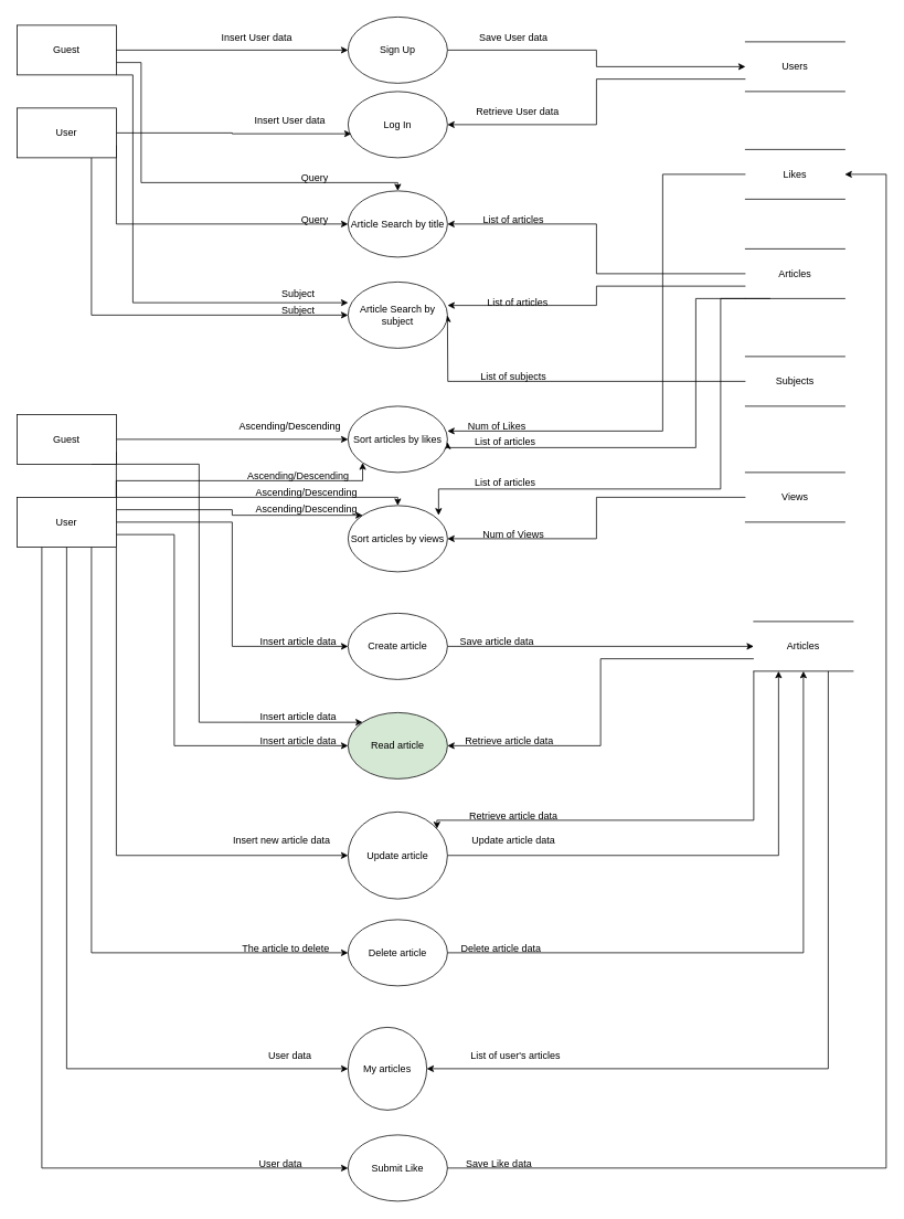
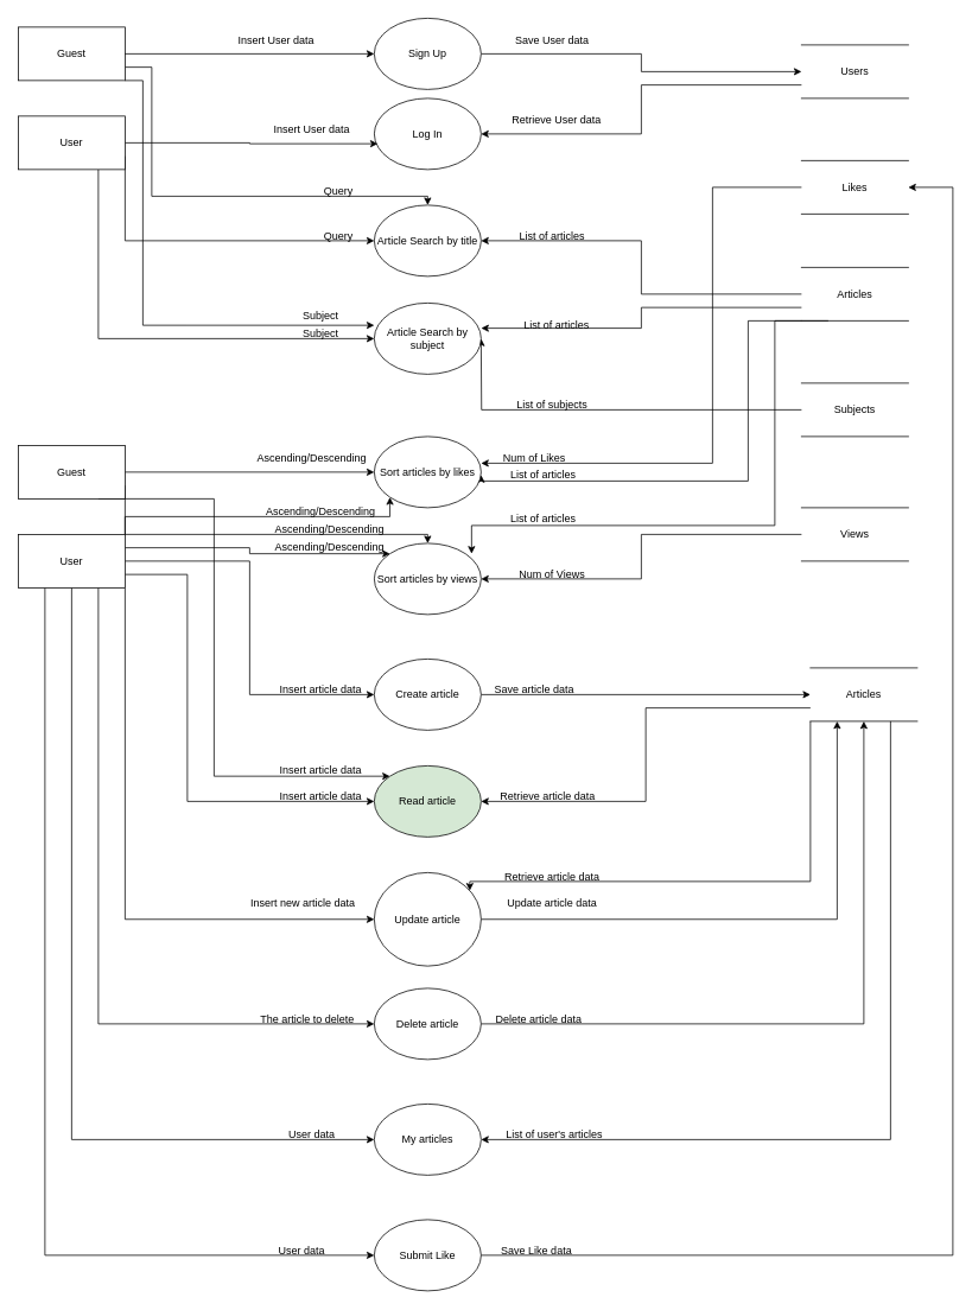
  <mxCell id="0" />
  <mxCell id="1" parent="0" />
  <mxCell id="2" style="edgeStyle=orthogonalEdgeStyle;rounded=0;orthogonalLoop=1;jettySize=auto;html=1;exitX=1;exitY=0.5;exitDx=0;exitDy=0;entryX=0.033;entryY=0.638;entryDx=0;entryDy=0;entryPerimeter=0;" edge="1" parent="1" source="5" target="27"><mxGeometry relative="1" as="geometry" /></mxCell>
  <mxCell id="3" style="edgeStyle=orthogonalEdgeStyle;rounded=0;orthogonalLoop=1;jettySize=auto;html=1;exitX=1;exitY=0.75;exitDx=0;exitDy=0;entryX=0;entryY=0.5;entryDx=0;entryDy=0;" edge="1" parent="1" source="5" target="30"><mxGeometry relative="1" as="geometry"><Array as="points"><mxPoint x="140" y="270" /></Array></mxGeometry></mxCell>
  <mxCell id="4" style="edgeStyle=orthogonalEdgeStyle;rounded=0;orthogonalLoop=1;jettySize=auto;html=1;exitX=0.75;exitY=1;exitDx=0;exitDy=0;entryX=0;entryY=0.5;entryDx=0;entryDy=0;" edge="1" parent="1" source="5" target="34"><mxGeometry relative="1" as="geometry" /></mxCell>
  <mxCell id="5" value="User" style="rounded=0;whiteSpace=wrap;html=1;" vertex="1" parent="1"><mxGeometry x="20" y="130" width="120" height="60" as="geometry" /></mxCell>
  <mxCell id="6" style="edgeStyle=orthogonalEdgeStyle;rounded=0;orthogonalLoop=1;jettySize=auto;html=1;exitX=0;exitY=0.75;exitDx=0;exitDy=0;" edge="1" parent="1" source="7" target="27"><mxGeometry relative="1" as="geometry" /></mxCell>
  <mxCell id="7" value="Users" style="shape=partialRectangle;whiteSpace=wrap;html=1;left=0;right=0;fillColor=none;" vertex="1" parent="1"><mxGeometry x="900" y="50" width="120" height="60" as="geometry" /></mxCell>
  <mxCell id="8" style="edgeStyle=orthogonalEdgeStyle;rounded=0;orthogonalLoop=1;jettySize=auto;html=1;exitX=1;exitY=0.5;exitDx=0;exitDy=0;entryX=0;entryY=0.5;entryDx=0;entryDy=0;" edge="1" parent="1" source="11" target="24"><mxGeometry relative="1" as="geometry"><Array as="points"><mxPoint x="130" y="60" /></Array></mxGeometry></mxCell>
  <mxCell id="9" style="edgeStyle=orthogonalEdgeStyle;rounded=0;orthogonalLoop=1;jettySize=auto;html=1;exitX=1;exitY=0.75;exitDx=0;exitDy=0;" edge="1" parent="1" source="11" target="30"><mxGeometry relative="1" as="geometry"><Array as="points"><mxPoint x="170" y="75" /><mxPoint x="170" y="220" /><mxPoint x="480" y="220" /></Array></mxGeometry></mxCell>
  <mxCell id="10" style="edgeStyle=orthogonalEdgeStyle;rounded=0;orthogonalLoop=1;jettySize=auto;html=1;exitX=1;exitY=1;exitDx=0;exitDy=0;entryX=0;entryY=0.313;entryDx=0;entryDy=0;entryPerimeter=0;" edge="1" parent="1" source="11" target="34"><mxGeometry relative="1" as="geometry"><Array as="points"><mxPoint x="160" y="90" /><mxPoint x="160" y="365" /></Array></mxGeometry></mxCell>
  <mxCell id="11" value="Guest" style="rounded=0;whiteSpace=wrap;html=1;" vertex="1" parent="1"><mxGeometry x="20" y="30" width="120" height="60" as="geometry" /></mxCell>
  <mxCell id="12" style="edgeStyle=orthogonalEdgeStyle;rounded=0;orthogonalLoop=1;jettySize=auto;html=1;exitX=0;exitY=0.5;exitDx=0;exitDy=0;entryX=1;entryY=0.375;entryDx=0;entryDy=0;entryPerimeter=0;" edge="1" parent="1" source="13" target="39"><mxGeometry relative="1" as="geometry"><Array as="points"><mxPoint x="800" y="210" /><mxPoint x="800" y="520" /></Array></mxGeometry></mxCell>
  <mxCell id="13" value="Likes" style="shape=partialRectangle;whiteSpace=wrap;html=1;left=0;right=0;fillColor=none;" vertex="1" parent="1"><mxGeometry x="900" y="180" width="120" height="60" as="geometry" /></mxCell>
  <mxCell id="14" style="edgeStyle=orthogonalEdgeStyle;rounded=0;orthogonalLoop=1;jettySize=auto;html=1;exitX=0;exitY=0.5;exitDx=0;exitDy=0;" edge="1" parent="1" source="18" target="30"><mxGeometry relative="1" as="geometry" /></mxCell>
  <mxCell id="15" style="edgeStyle=orthogonalEdgeStyle;rounded=0;orthogonalLoop=1;jettySize=auto;html=1;exitX=0;exitY=0.75;exitDx=0;exitDy=0;entryX=1.001;entryY=0.354;entryDx=0;entryDy=0;entryPerimeter=0;" edge="1" parent="1" source="18" target="34"><mxGeometry relative="1" as="geometry" /></mxCell>
  <mxCell id="16" style="edgeStyle=orthogonalEdgeStyle;rounded=0;orthogonalLoop=1;jettySize=auto;html=1;exitX=0;exitY=1;exitDx=0;exitDy=0;entryX=1.001;entryY=0.543;entryDx=0;entryDy=0;entryPerimeter=0;" edge="1" parent="1" source="18" target="39"><mxGeometry relative="1" as="geometry"><Array as="points"><mxPoint x="840" y="360" /><mxPoint x="840" y="540" /><mxPoint x="540" y="540" /></Array></mxGeometry></mxCell>
  <mxCell id="17" style="edgeStyle=orthogonalEdgeStyle;rounded=0;orthogonalLoop=1;jettySize=auto;html=1;exitX=0.25;exitY=1;exitDx=0;exitDy=0;entryX=0.911;entryY=0.146;entryDx=0;entryDy=0;entryPerimeter=0;" edge="1" parent="1" source="18" target="40"><mxGeometry relative="1" as="geometry"><Array as="points"><mxPoint x="870" y="360" /><mxPoint x="870" y="590" /><mxPoint x="529" y="590" /></Array></mxGeometry></mxCell>
  <mxCell id="18" value="Articles" style="shape=partialRectangle;whiteSpace=wrap;html=1;left=0;right=0;fillColor=none;" vertex="1" parent="1"><mxGeometry x="900" y="300" width="120" height="60" as="geometry" /></mxCell>
  <mxCell id="19" style="edgeStyle=orthogonalEdgeStyle;rounded=0;orthogonalLoop=1;jettySize=auto;html=1;exitX=0;exitY=0.5;exitDx=0;exitDy=0;" edge="1" parent="1" source="20"><mxGeometry relative="1" as="geometry"><mxPoint x="540" y="380" as="targetPoint" /></mxGeometry></mxCell>
  <mxCell id="20" value="Subjects" style="shape=partialRectangle;whiteSpace=wrap;html=1;left=0;right=0;fillColor=none;" vertex="1" parent="1"><mxGeometry x="900" y="430" width="120" height="60" as="geometry" /></mxCell>
  <mxCell id="21" style="edgeStyle=orthogonalEdgeStyle;rounded=0;orthogonalLoop=1;jettySize=auto;html=1;exitX=0;exitY=0.5;exitDx=0;exitDy=0;entryX=1;entryY=0.5;entryDx=0;entryDy=0;" edge="1" parent="1" source="22" target="40"><mxGeometry relative="1" as="geometry" /></mxCell>
  <mxCell id="22" value="Views" style="shape=partialRectangle;whiteSpace=wrap;html=1;left=0;right=0;fillColor=none;" vertex="1" parent="1"><mxGeometry x="900" y="570" width="120" height="60" as="geometry" /></mxCell>
  <mxCell id="23" style="edgeStyle=orthogonalEdgeStyle;rounded=0;orthogonalLoop=1;jettySize=auto;html=1;exitX=1;exitY=0.5;exitDx=0;exitDy=0;" edge="1" parent="1" source="24" target="7"><mxGeometry relative="1" as="geometry" /></mxCell>
  <mxCell id="24" value="Sign Up" style="ellipse;whiteSpace=wrap;html=1;" vertex="1" parent="1"><mxGeometry x="420" y="20" width="120" height="80" as="geometry" /></mxCell>
  <mxCell id="25" value="Insert User data" style="text;html=1;strokeColor=none;fillColor=none;align=center;verticalAlign=middle;whiteSpace=wrap;rounded=0;" vertex="1" parent="1"><mxGeometry x="260" y="30" width="100" height="30" as="geometry" /></mxCell>
  <mxCell id="26" value="Save User data" style="text;html=1;strokeColor=none;fillColor=none;align=center;verticalAlign=middle;whiteSpace=wrap;rounded=0;" vertex="1" parent="1"><mxGeometry x="570" y="30" width="100" height="30" as="geometry" /></mxCell>
  <mxCell id="27" value="Log In" style="ellipse;whiteSpace=wrap;html=1;" vertex="1" parent="1"><mxGeometry x="420" y="110" width="120" height="80" as="geometry" /></mxCell>
  <mxCell id="28" value="Insert User data" style="text;html=1;strokeColor=none;fillColor=none;align=center;verticalAlign=middle;whiteSpace=wrap;rounded=0;" vertex="1" parent="1"><mxGeometry x="300" y="130" width="100" height="30" as="geometry" /></mxCell>
  <mxCell id="29" value="Retrieve User data" style="text;html=1;strokeColor=none;fillColor=none;align=center;verticalAlign=middle;whiteSpace=wrap;rounded=0;" vertex="1" parent="1"><mxGeometry x="570" y="120" width="110" height="30" as="geometry" /></mxCell>
  <mxCell id="30" value="Article Search by title" style="ellipse;whiteSpace=wrap;html=1;" vertex="1" parent="1"><mxGeometry x="420" y="230" width="120" height="80" as="geometry" /></mxCell>
  <mxCell id="31" value="Query" style="text;html=1;strokeColor=none;fillColor=none;align=center;verticalAlign=middle;whiteSpace=wrap;rounded=0;" vertex="1" parent="1"><mxGeometry x="330" y="200" width="100" height="30" as="geometry" /></mxCell>
  <mxCell id="32" value="Query" style="text;html=1;strokeColor=none;fillColor=none;align=center;verticalAlign=middle;whiteSpace=wrap;rounded=0;" vertex="1" parent="1"><mxGeometry x="330" y="250" width="100" height="30" as="geometry" /></mxCell>
  <mxCell id="33" value="List of articles" style="text;html=1;strokeColor=none;fillColor=none;align=center;verticalAlign=middle;whiteSpace=wrap;rounded=0;" vertex="1" parent="1"><mxGeometry x="560" y="250" width="120" height="30" as="geometry" /></mxCell>
  <mxCell id="34" value="Article Search by subject" style="ellipse;whiteSpace=wrap;html=1;" vertex="1" parent="1"><mxGeometry x="420" y="340" width="120" height="80" as="geometry" /></mxCell>
  <mxCell id="35" value="Subject" style="text;html=1;strokeColor=none;fillColor=none;align=center;verticalAlign=middle;whiteSpace=wrap;rounded=0;" vertex="1" parent="1"><mxGeometry x="310" y="340" width="100" height="30" as="geometry" /></mxCell>
  <mxCell id="36" value="Subject" style="text;html=1;strokeColor=none;fillColor=none;align=center;verticalAlign=middle;whiteSpace=wrap;rounded=0;" vertex="1" parent="1"><mxGeometry x="310" y="360" width="100" height="30" as="geometry" /></mxCell>
  <mxCell id="37" value="List of articles" style="text;html=1;strokeColor=none;fillColor=none;align=center;verticalAlign=middle;whiteSpace=wrap;rounded=0;" vertex="1" parent="1"><mxGeometry x="565" y="350" width="120" height="30" as="geometry" /></mxCell>
  <mxCell id="38" value="List of subjects" style="text;html=1;strokeColor=none;fillColor=none;align=center;verticalAlign=middle;whiteSpace=wrap;rounded=0;" vertex="1" parent="1"><mxGeometry x="560" y="440" width="120" height="30" as="geometry" /></mxCell>
  <mxCell id="39" value="Sort articles by likes" style="ellipse;whiteSpace=wrap;html=1;" vertex="1" parent="1"><mxGeometry x="420" y="490" width="120" height="80" as="geometry" /></mxCell>
  <mxCell id="40" value="Sort articles by views" style="ellipse;whiteSpace=wrap;html=1;" vertex="1" parent="1"><mxGeometry x="420" y="610" width="120" height="80" as="geometry" /></mxCell>
  <mxCell id="41" style="edgeStyle=orthogonalEdgeStyle;rounded=0;orthogonalLoop=1;jettySize=auto;html=1;exitX=1;exitY=0;exitDx=0;exitDy=0;entryX=0;entryY=1;entryDx=0;entryDy=0;" edge="1" parent="1" source="49" target="39"><mxGeometry relative="1" as="geometry"><Array as="points"><mxPoint x="140" y="580" /><mxPoint x="438" y="580" /></Array></mxGeometry></mxCell>
  <mxCell id="42" style="edgeStyle=orthogonalEdgeStyle;rounded=0;orthogonalLoop=1;jettySize=auto;html=1;exitX=1;exitY=0.25;exitDx=0;exitDy=0;entryX=0;entryY=0;entryDx=0;entryDy=0;" edge="1" parent="1" source="49" target="40"><mxGeometry relative="1" as="geometry" /></mxCell>
  <mxCell id="43" style="edgeStyle=orthogonalEdgeStyle;rounded=0;orthogonalLoop=1;jettySize=auto;html=1;exitX=1;exitY=0.5;exitDx=0;exitDy=0;entryX=0;entryY=0.5;entryDx=0;entryDy=0;" edge="1" parent="1" source="49" target="63"><mxGeometry relative="1" as="geometry" /></mxCell>
  <mxCell id="44" style="edgeStyle=orthogonalEdgeStyle;rounded=0;orthogonalLoop=1;jettySize=auto;html=1;exitX=1;exitY=0.75;exitDx=0;exitDy=0;entryX=0;entryY=0.5;entryDx=0;entryDy=0;" edge="1" parent="1" source="49" target="70"><mxGeometry relative="1" as="geometry"><Array as="points"><mxPoint x="210" y="645" /><mxPoint x="210" y="900" /></Array></mxGeometry></mxCell>
  <mxCell id="45" style="edgeStyle=orthogonalEdgeStyle;rounded=0;orthogonalLoop=1;jettySize=auto;html=1;exitX=1;exitY=1;exitDx=0;exitDy=0;entryX=0;entryY=0.5;entryDx=0;entryDy=0;" edge="1" parent="1" source="49" target="75"><mxGeometry relative="1" as="geometry" /></mxCell>
  <mxCell id="46" style="edgeStyle=orthogonalEdgeStyle;rounded=0;orthogonalLoop=1;jettySize=auto;html=1;exitX=0.75;exitY=1;exitDx=0;exitDy=0;entryX=0;entryY=0.5;entryDx=0;entryDy=0;" edge="1" parent="1" source="49" target="80"><mxGeometry relative="1" as="geometry" /></mxCell>
  <mxCell id="47" style="edgeStyle=orthogonalEdgeStyle;rounded=0;orthogonalLoop=1;jettySize=auto;html=1;exitX=0.5;exitY=1;exitDx=0;exitDy=0;entryX=0;entryY=0.5;entryDx=0;entryDy=0;" edge="1" parent="1" source="49" target="83"><mxGeometry relative="1" as="geometry" /></mxCell>
  <mxCell id="48" style="edgeStyle=orthogonalEdgeStyle;rounded=0;orthogonalLoop=1;jettySize=auto;html=1;exitX=0.25;exitY=1;exitDx=0;exitDy=0;entryX=0;entryY=0.5;entryDx=0;entryDy=0;" edge="1" parent="1" source="49" target="87"><mxGeometry relative="1" as="geometry" /></mxCell>
  <mxCell id="49" value="User" style="rounded=0;whiteSpace=wrap;html=1;" vertex="1" parent="1"><mxGeometry x="20" y="600" width="120" height="60" as="geometry" /></mxCell>
  <mxCell id="50" style="edgeStyle=orthogonalEdgeStyle;rounded=0;orthogonalLoop=1;jettySize=auto;html=1;exitX=1;exitY=0.5;exitDx=0;exitDy=0;entryX=0;entryY=0.5;entryDx=0;entryDy=0;" edge="1" parent="1" source="53" target="39"><mxGeometry relative="1" as="geometry" /></mxCell>
  <mxCell id="51" style="edgeStyle=orthogonalEdgeStyle;rounded=0;orthogonalLoop=1;jettySize=auto;html=1;exitX=1;exitY=0.75;exitDx=0;exitDy=0;" edge="1" parent="1" source="53" target="40"><mxGeometry relative="1" as="geometry"><Array as="points"><mxPoint x="140" y="600" /><mxPoint x="480" y="600" /></Array></mxGeometry></mxCell>
  <mxCell id="52" style="edgeStyle=orthogonalEdgeStyle;rounded=0;orthogonalLoop=1;jettySize=auto;html=1;exitX=0.75;exitY=1;exitDx=0;exitDy=0;entryX=0;entryY=0;entryDx=0;entryDy=0;" edge="1" parent="1" source="53" target="70"><mxGeometry relative="1" as="geometry"><Array as="points"><mxPoint x="240" y="560" /><mxPoint x="240" y="872" /></Array></mxGeometry></mxCell>
  <mxCell id="53" value="Guest" style="rounded=0;whiteSpace=wrap;html=1;" vertex="1" parent="1"><mxGeometry x="20" y="500" width="120" height="60" as="geometry" /></mxCell>
  <mxCell id="54" value="Num of Likes" style="text;html=1;strokeColor=none;fillColor=none;align=center;verticalAlign=middle;whiteSpace=wrap;rounded=0;" vertex="1" parent="1"><mxGeometry x="540" y="500" width="120" height="30" as="geometry" /></mxCell>
  <mxCell id="55" value="List of articles" style="text;html=1;strokeColor=none;fillColor=none;align=center;verticalAlign=middle;whiteSpace=wrap;rounded=0;" vertex="1" parent="1"><mxGeometry x="550" y="520" width="120" height="25" as="geometry" /></mxCell>
  <mxCell id="56" value="Ascending/Descending" style="text;html=1;strokeColor=none;fillColor=none;align=center;verticalAlign=middle;whiteSpace=wrap;rounded=0;" vertex="1" parent="1"><mxGeometry x="290" y="500" width="120" height="30" as="geometry" /></mxCell>
  <mxCell id="57" value="Ascending/Descending" style="text;html=1;strokeColor=none;fillColor=none;align=center;verticalAlign=middle;whiteSpace=wrap;rounded=0;" vertex="1" parent="1"><mxGeometry x="300" y="560" width="120" height="30" as="geometry" /></mxCell>
  <mxCell id="58" value="Num of Views" style="text;html=1;strokeColor=none;fillColor=none;align=center;verticalAlign=middle;whiteSpace=wrap;rounded=0;" vertex="1" parent="1"><mxGeometry x="560" y="630" width="120" height="30" as="geometry" /></mxCell>
  <mxCell id="59" value="List of articles" style="text;html=1;strokeColor=none;fillColor=none;align=center;verticalAlign=middle;whiteSpace=wrap;rounded=0;" vertex="1" parent="1"><mxGeometry x="550" y="570" width="120" height="25" as="geometry" /></mxCell>
  <mxCell id="60" value="Ascending/Descending" style="text;html=1;strokeColor=none;fillColor=none;align=center;verticalAlign=middle;whiteSpace=wrap;rounded=0;" vertex="1" parent="1"><mxGeometry x="310" y="580" width="120" height="30" as="geometry" /></mxCell>
  <mxCell id="61" value="Ascending/Descending" style="text;html=1;strokeColor=none;fillColor=none;align=center;verticalAlign=middle;whiteSpace=wrap;rounded=0;" vertex="1" parent="1"><mxGeometry x="310" y="600" width="120" height="30" as="geometry" /></mxCell>
  <mxCell id="62" style="edgeStyle=orthogonalEdgeStyle;rounded=0;orthogonalLoop=1;jettySize=auto;html=1;exitX=1;exitY=0.5;exitDx=0;exitDy=0;entryX=0;entryY=0.5;entryDx=0;entryDy=0;" edge="1" parent="1" source="63" target="67"><mxGeometry relative="1" as="geometry" /></mxCell>
  <mxCell id="63" value="Create article" style="ellipse;whiteSpace=wrap;html=1;" vertex="1" parent="1"><mxGeometry x="420" y="740" width="120" height="80" as="geometry" /></mxCell>
  <mxCell id="64" style="edgeStyle=orthogonalEdgeStyle;rounded=0;orthogonalLoop=1;jettySize=auto;html=1;exitX=0;exitY=0.75;exitDx=0;exitDy=0;entryX=1;entryY=0.5;entryDx=0;entryDy=0;" edge="1" parent="1" source="67" target="70"><mxGeometry relative="1" as="geometry" /></mxCell>
  <mxCell id="65" style="edgeStyle=orthogonalEdgeStyle;rounded=0;orthogonalLoop=1;jettySize=auto;html=1;exitX=0;exitY=1;exitDx=0;exitDy=0;entryX=0.894;entryY=0.193;entryDx=0;entryDy=0;entryPerimeter=0;" edge="1" parent="1" source="67" target="75"><mxGeometry relative="1" as="geometry"><Array as="points"><mxPoint x="910" y="990" /><mxPoint x="527" y="990" /></Array></mxGeometry></mxCell>
  <mxCell id="66" style="edgeStyle=orthogonalEdgeStyle;rounded=0;orthogonalLoop=1;jettySize=auto;html=1;exitX=0.75;exitY=1;exitDx=0;exitDy=0;entryX=1;entryY=0.5;entryDx=0;entryDy=0;" edge="1" parent="1" source="67" target="83"><mxGeometry relative="1" as="geometry" /></mxCell>
  <mxCell id="67" value="Articles" style="shape=partialRectangle;whiteSpace=wrap;html=1;left=0;right=0;fillColor=none;" vertex="1" parent="1"><mxGeometry x="910" y="750" width="120" height="60" as="geometry" /></mxCell>
  <mxCell id="68" value="Insert article data" style="text;html=1;strokeColor=none;fillColor=none;align=center;verticalAlign=middle;whiteSpace=wrap;rounded=0;" vertex="1" parent="1"><mxGeometry x="310" y="760" width="100" height="30" as="geometry" /></mxCell>
  <mxCell id="69" value="Save article data" style="text;html=1;strokeColor=none;fillColor=none;align=center;verticalAlign=middle;whiteSpace=wrap;rounded=0;" vertex="1" parent="1"><mxGeometry x="550" y="760" width="100" height="30" as="geometry" /></mxCell>
  <mxCell id="70" value="Read article" style="ellipse;whiteSpace=wrap;html=1;fillColor=#d5e8d4;" vertex="1" parent="1"><mxGeometry x="420" y="860" width="120" height="80" as="geometry" /></mxCell>
  <mxCell id="71" value="Retrieve&amp;nbsp;article data" style="text;html=1;strokeColor=none;fillColor=none;align=center;verticalAlign=middle;whiteSpace=wrap;rounded=0;" vertex="1" parent="1"><mxGeometry x="560" y="880" width="110" height="30" as="geometry" /></mxCell>
  <mxCell id="72" value="Insert article data" style="text;html=1;strokeColor=none;fillColor=none;align=center;verticalAlign=middle;whiteSpace=wrap;rounded=0;" vertex="1" parent="1"><mxGeometry x="310" y="850" width="100" height="30" as="geometry" /></mxCell>
  <mxCell id="73" value="Insert article data" style="text;html=1;strokeColor=none;fillColor=none;align=center;verticalAlign=middle;whiteSpace=wrap;rounded=0;" vertex="1" parent="1"><mxGeometry x="310" y="880" width="100" height="30" as="geometry" /></mxCell>
  <mxCell id="74" style="edgeStyle=orthogonalEdgeStyle;rounded=0;orthogonalLoop=1;jettySize=auto;html=1;exitX=1;exitY=0.5;exitDx=0;exitDy=0;entryX=0.25;entryY=1;entryDx=0;entryDy=0;" edge="1" parent="1" source="75" target="67"><mxGeometry relative="1" as="geometry" /></mxCell>
  <mxCell id="75" value="Update article" style="ellipse;whiteSpace=wrap;html=1;" vertex="1" parent="1"><mxGeometry x="420" y="980" width="120" height="105" as="geometry" /></mxCell>
  <mxCell id="76" value="Insert new article data" style="text;html=1;strokeColor=none;fillColor=none;align=center;verticalAlign=middle;whiteSpace=wrap;rounded=0;" vertex="1" parent="1"><mxGeometry x="280" y="1000" width="120" height="30" as="geometry" /></mxCell>
  <mxCell id="77" value="Retrieve&amp;nbsp;article data" style="text;html=1;strokeColor=none;fillColor=none;align=center;verticalAlign=middle;whiteSpace=wrap;rounded=0;" vertex="1" parent="1"><mxGeometry x="565" y="970" width="110" height="30" as="geometry" /></mxCell>
  <mxCell id="78" value="Update article data" style="text;html=1;strokeColor=none;fillColor=none;align=center;verticalAlign=middle;whiteSpace=wrap;rounded=0;" vertex="1" parent="1"><mxGeometry x="565" y="1000" width="110" height="30" as="geometry" /></mxCell>
  <mxCell id="79" style="edgeStyle=orthogonalEdgeStyle;rounded=0;orthogonalLoop=1;jettySize=auto;html=1;exitX=1;exitY=0.5;exitDx=0;exitDy=0;entryX=0.5;entryY=1;entryDx=0;entryDy=0;" edge="1" parent="1" source="80" target="67"><mxGeometry relative="1" as="geometry" /></mxCell>
  <mxCell id="80" value="Delete article" style="ellipse;whiteSpace=wrap;html=1;" vertex="1" parent="1"><mxGeometry x="420" y="1110" width="120" height="80" as="geometry" /></mxCell>
  <mxCell id="81" value="The article to delete" style="text;html=1;strokeColor=none;fillColor=none;align=center;verticalAlign=middle;whiteSpace=wrap;rounded=0;" vertex="1" parent="1"><mxGeometry x="290" y="1130" width="110" height="30" as="geometry" /></mxCell>
  <mxCell id="82" value="Delete article data" style="text;html=1;strokeColor=none;fillColor=none;align=center;verticalAlign=middle;whiteSpace=wrap;rounded=0;" vertex="1" parent="1"><mxGeometry x="550" y="1130" width="110" height="30" as="geometry" /></mxCell>
- <mxCell id="83" value="My articles" style="ellipse;whiteSpace=wrap;html=1;" vertex="1" parent="1"><mxGeometry x="420" y="1240" width="95" height="100" as="geometry" /></mxCell>
+ <mxCell id="83" value="My articles" style="ellipse;whiteSpace=wrap;html=1;" vertex="1" parent="1"><mxGeometry x="420" y="1240" width="120" height="80" as="geometry" /></mxCell>
  <mxCell id="84" value="User data" style="text;html=1;strokeColor=none;fillColor=none;align=center;verticalAlign=middle;whiteSpace=wrap;rounded=0;" vertex="1" parent="1"><mxGeometry x="295" y="1260" width="110" height="30" as="geometry" /></mxCell>
  <mxCell id="85" value="List of user's articles" style="text;html=1;strokeColor=none;fillColor=none;align=center;verticalAlign=middle;whiteSpace=wrap;rounded=0;" vertex="1" parent="1"><mxGeometry x="565" y="1260" width="115" height="30" as="geometry" /></mxCell>
  <mxCell id="86" style="edgeStyle=orthogonalEdgeStyle;rounded=0;orthogonalLoop=1;jettySize=auto;html=1;exitX=1;exitY=0.5;exitDx=0;exitDy=0;entryX=1;entryY=0.5;entryDx=0;entryDy=0;" edge="1" parent="1" source="87" target="13"><mxGeometry relative="1" as="geometry"><Array as="points"><mxPoint x="1070" y="1410" /><mxPoint x="1070" y="210" /></Array></mxGeometry></mxCell>
  <mxCell id="87" value="Submit Like" style="ellipse;whiteSpace=wrap;html=1;" vertex="1" parent="1"><mxGeometry x="420" y="1370" width="120" height="80" as="geometry" /></mxCell>
  <mxCell id="88" value="User data&amp;nbsp;" style="text;html=1;strokeColor=none;fillColor=none;align=center;verticalAlign=middle;whiteSpace=wrap;rounded=0;" vertex="1" parent="1"><mxGeometry x="267.5" y="1390" width="145" height="30" as="geometry" /></mxCell>
  <mxCell id="89" value="Save Like data" style="text;html=1;strokeColor=none;fillColor=none;align=center;verticalAlign=middle;whiteSpace=wrap;rounded=0;" vertex="1" parent="1"><mxGeometry x="530" y="1390" width="145" height="30" as="geometry" /></mxCell>
